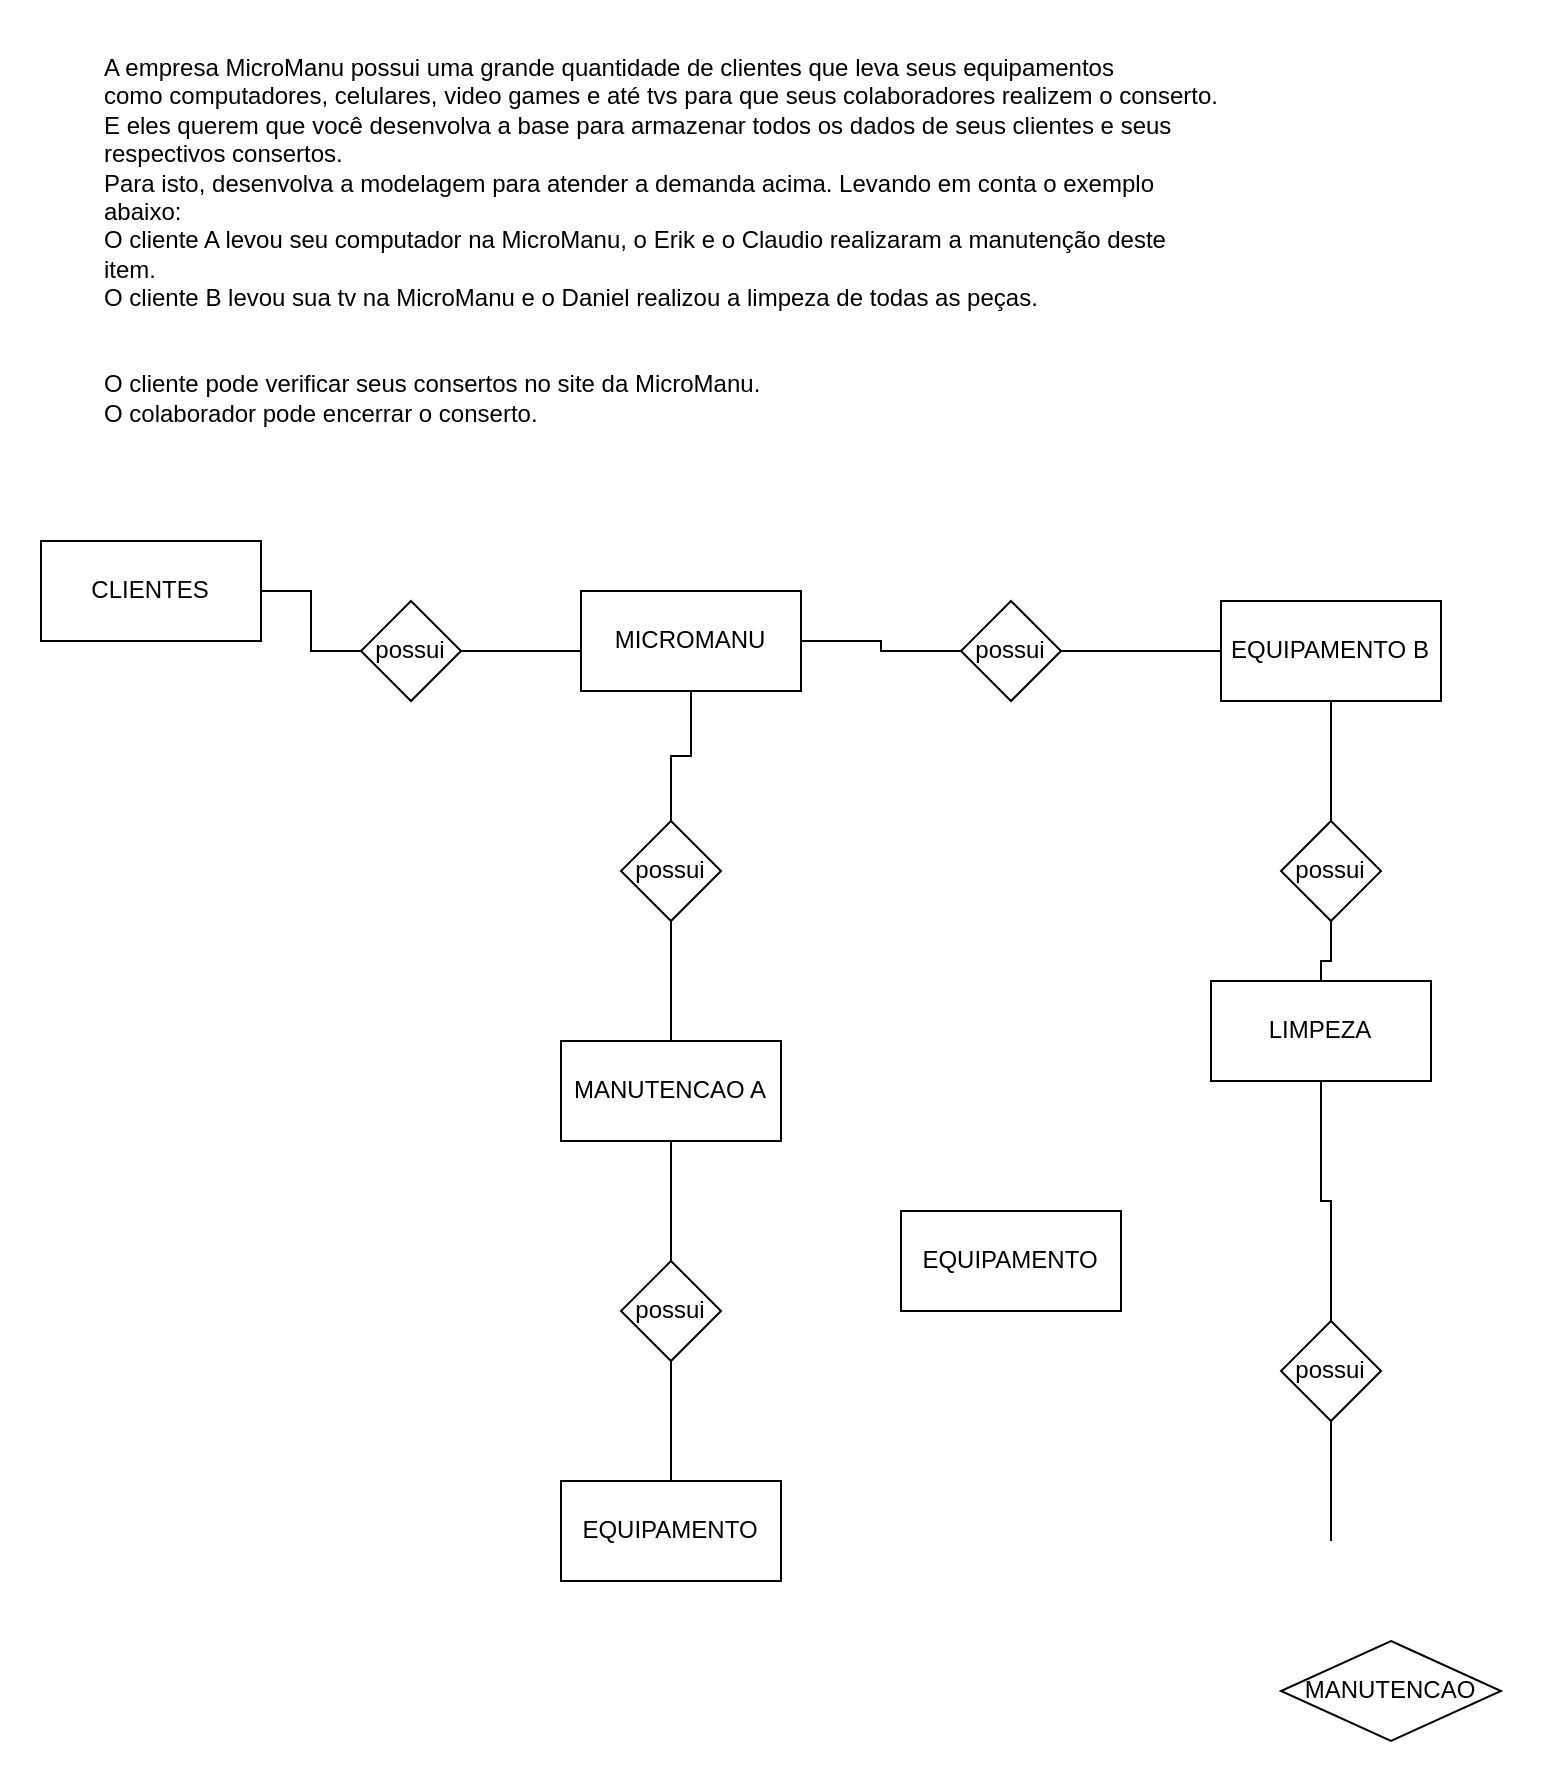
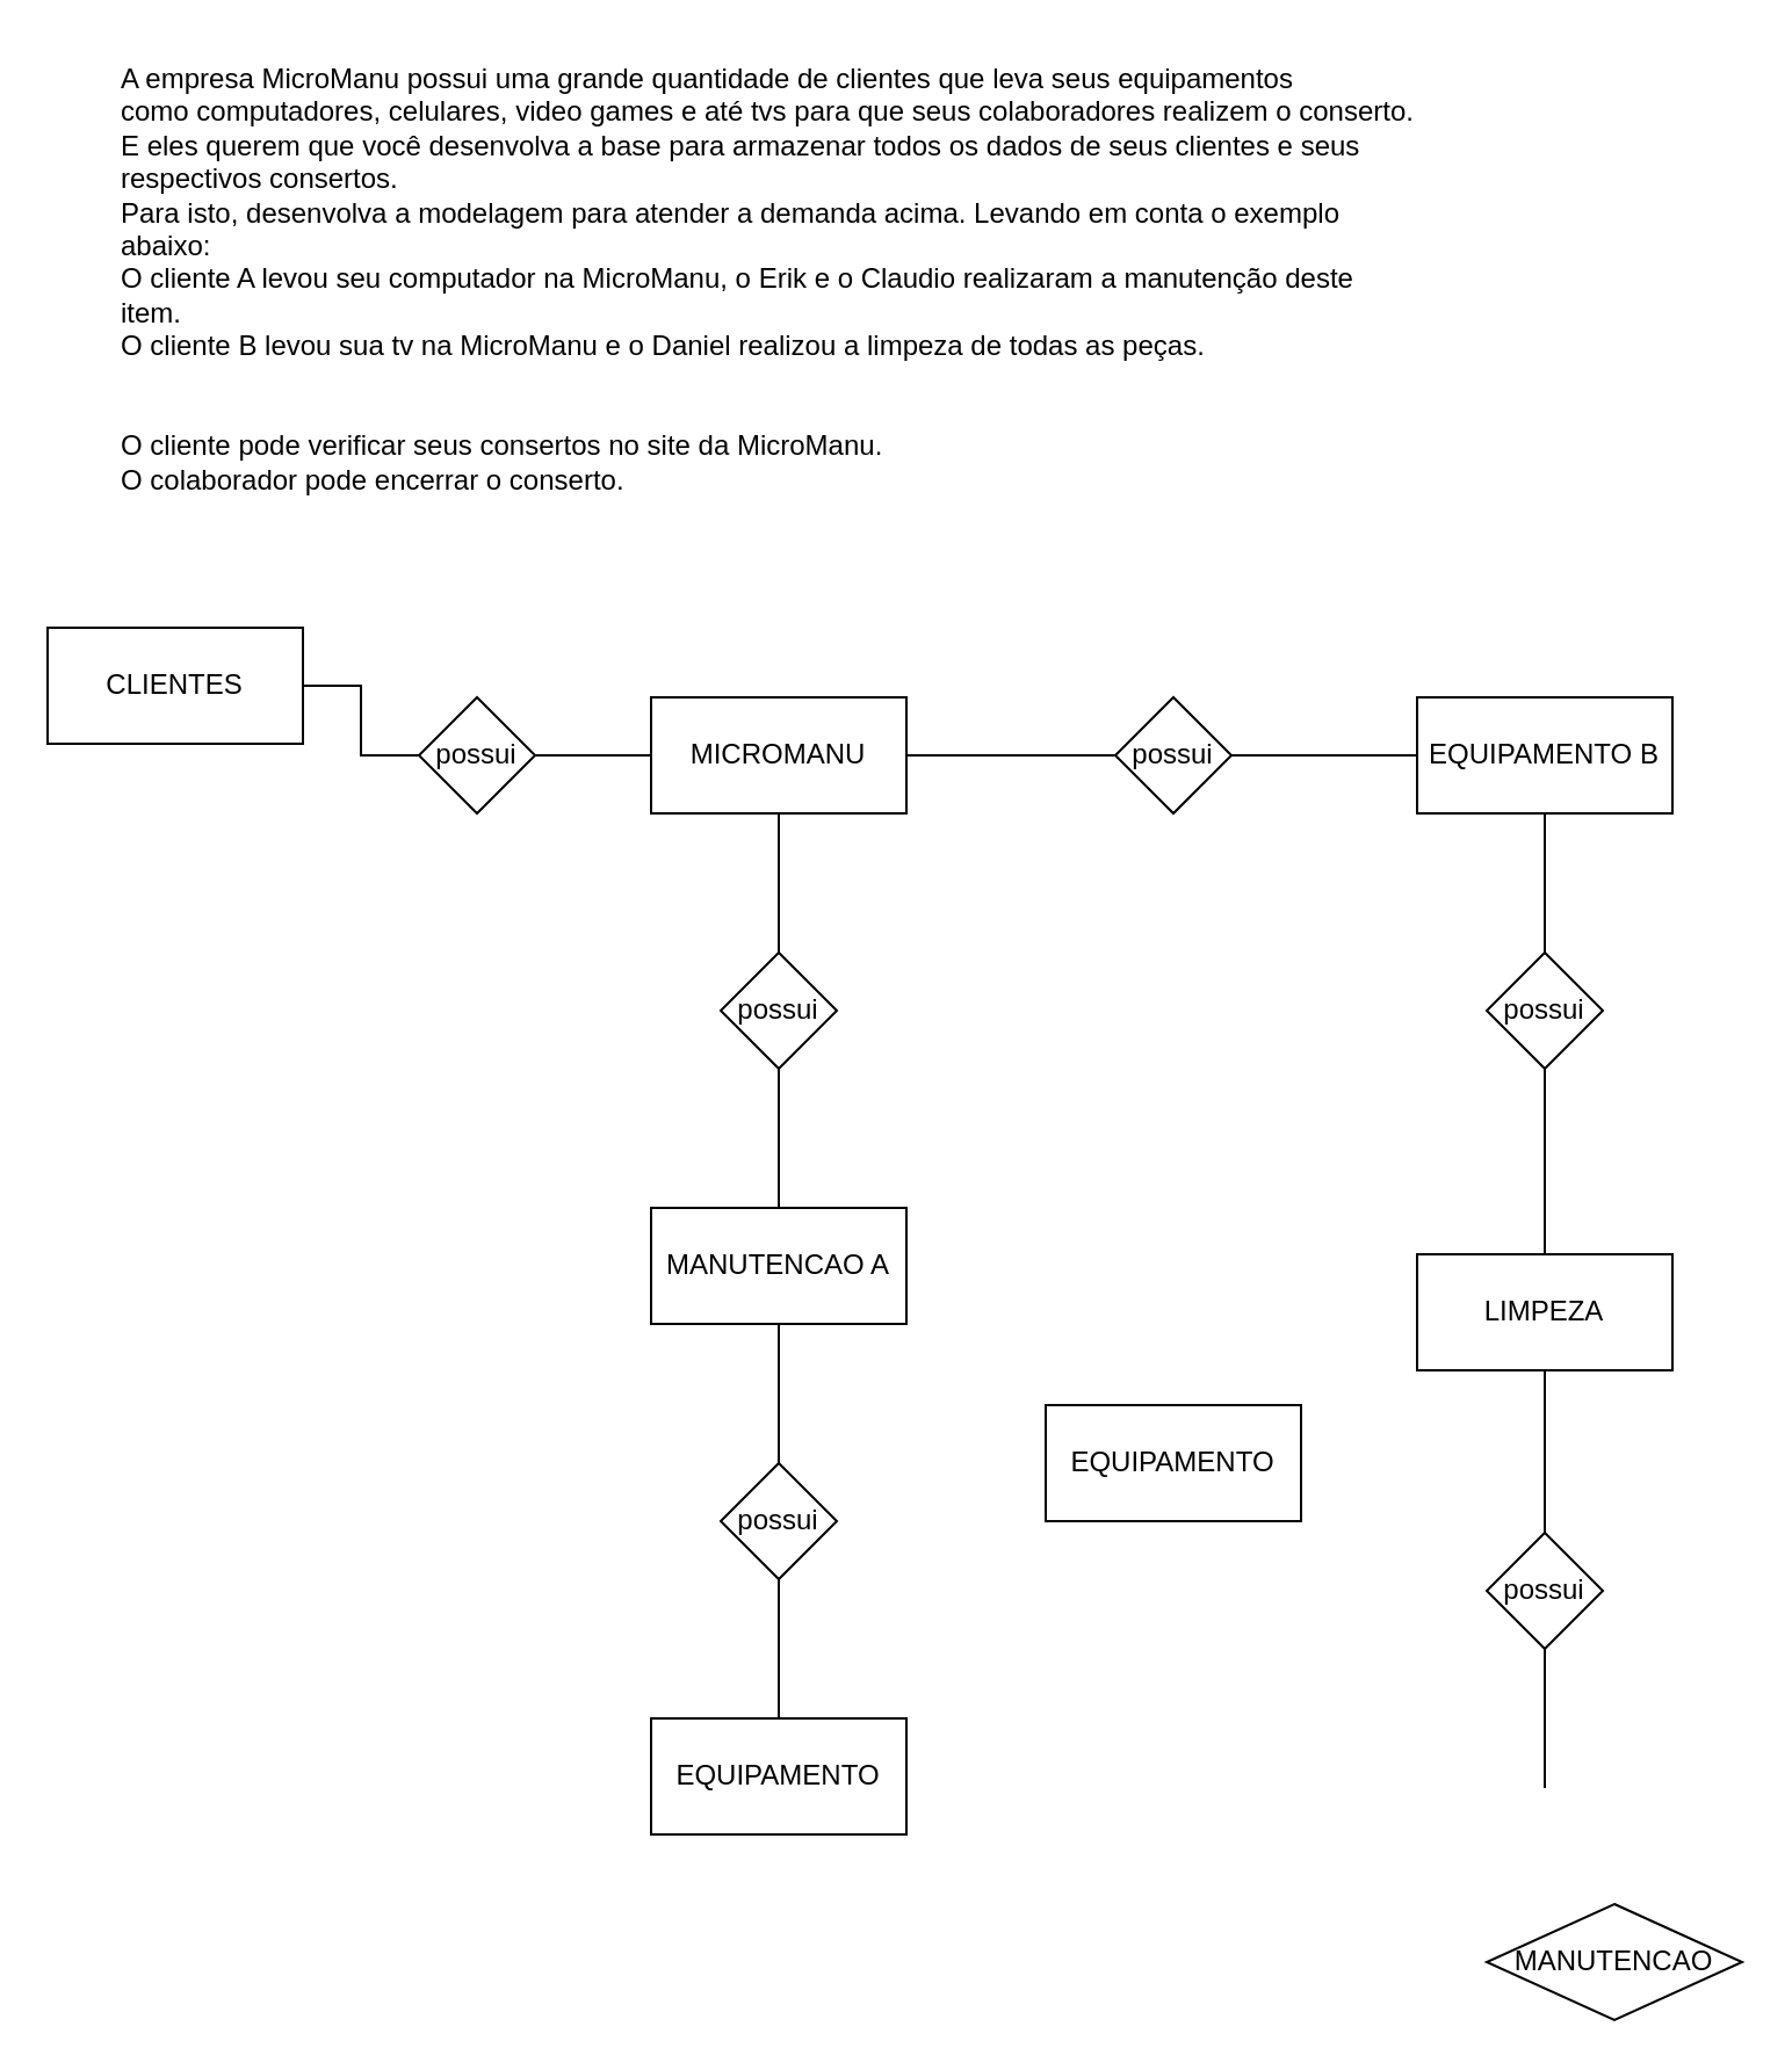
  <mxCell id="0" />
  <mxCell id="1" parent="0" />
  <mxCell id="2" value="A empresa MicroManu possui uma grande quantidade de clientes que leva seus equipamentos &#10;como computadores, celulares, video games e até tvs para que seus colaboradores realizem o conserto.&#10;E eles querem que você desenvolva a base para armazenar todos os dados de seus clientes e seus respectivos consertos.&#10;Para isto, desenvolva a modelagem para atender a demanda acima. Levando em conta o exemplo abaixo:&#10;O cliente A levou seu computador na MicroManu, o Erik e o Claudio realizaram a manutenção deste item.&#10;O cliente B levou sua tv na MicroManu e o Daniel realizou a limpeza de todas as peças.&#10;&#10;&#10;O cliente pode verificar seus consertos no site da MicroManu.&#10;O colaborador pode encerrar o conserto." style="text;whiteSpace=wrap;" vertex="1" parent="1"><mxGeometry x="50" width="560" height="230" as="geometry" y="20" /></mxCell>
  <mxCell id="3" style="edgeStyle=orthogonalEdgeStyle;rounded=0;orthogonalLoop=1;jettySize=auto;html=1;entryX=0.5;entryY=0;entryDx=0;entryDy=0;endArrow=none;endFill=0;" edge="1" parent="1" source="4" target="14"><mxGeometry relative="1" as="geometry" /></mxCell>
- <mxCell id="4" value="MICROMANU" style="html=1;whiteSpace=wrap;" vertex="1" parent="1"><mxGeometry x="290" y="295" width="110" height="50" as="geometry" /></mxCell>
+ <mxCell id="4" value="MICROMANU" style="html=1;whiteSpace=wrap;" vertex="1" parent="1"><mxGeometry x="280" y="300" width="110" height="50" as="geometry" /></mxCell>
  <mxCell id="5" value="MANUTENCAO A" style="html=1;whiteSpace=wrap;" vertex="1" parent="1"><mxGeometry x="280" y="520" width="110" height="50" as="geometry" /></mxCell>
  <mxCell id="6" value="EQUIPAMENTO B" style="html=1;whiteSpace=wrap;" vertex="1" parent="1"><mxGeometry x="610" y="300" width="110" height="50" as="geometry" /></mxCell>
  <mxCell id="7" value="MANUTENCAO" style="rhombus;html=1;whiteSpace=wrap;" vertex="1" parent="1"><mxGeometry x="640" y="820" width="110" height="50" as="geometry" /></mxCell>
- <mxCell id="8" value="LIMPEZA" style="html=1;whiteSpace=wrap;" vertex="1" parent="1"><mxGeometry x="605" y="490" width="110" height="50" as="geometry" /></mxCell>
+ <mxCell id="8" value="LIMPEZA" style="html=1;whiteSpace=wrap;" vertex="1" parent="1"><mxGeometry x="610" y="540" width="110" height="50" as="geometry" /></mxCell>
  <mxCell id="9" style="edgeStyle=orthogonalEdgeStyle;rounded=0;orthogonalLoop=1;jettySize=auto;html=1;endArrow=none;endFill=0;" edge="1" parent="1" source="10" target="12"><mxGeometry relative="1" as="geometry" /></mxCell>
  <mxCell id="10" value="CLIENTES" style="html=1;whiteSpace=wrap;" vertex="1" parent="1"><mxGeometry x="20" y="270" width="110" height="50" as="geometry" /></mxCell>
  <mxCell id="11" style="edgeStyle=orthogonalEdgeStyle;rounded=0;orthogonalLoop=1;jettySize=auto;html=1;entryX=0;entryY=0.5;entryDx=0;entryDy=0;endArrow=none;endFill=0;" edge="1" parent="1" source="12" target="4"><mxGeometry relative="1" as="geometry"><Array as="points"><mxPoint x="250" y="325" /><mxPoint x="250" y="325" /></Array></mxGeometry></mxCell>
  <mxCell id="12" value="possui" style="rhombus;whiteSpace=wrap;html=1;" vertex="1" parent="1"><mxGeometry x="180" y="300" width="50" height="50" as="geometry" /></mxCell>
  <mxCell id="13" style="edgeStyle=orthogonalEdgeStyle;rounded=0;orthogonalLoop=1;jettySize=auto;html=1;entryX=0.5;entryY=0;entryDx=0;entryDy=0;endArrow=none;endFill=0;" edge="1" parent="1" source="14" target="5"><mxGeometry relative="1" as="geometry"><mxPoint x="335" y="540" as="targetPoint" /></mxGeometry></mxCell>
  <mxCell id="14" value="possui" style="rhombus;whiteSpace=wrap;html=1;" vertex="1" parent="1"><mxGeometry x="310" y="410" width="50" height="50" as="geometry" /></mxCell>
  <mxCell id="15" style="edgeStyle=orthogonalEdgeStyle;rounded=0;orthogonalLoop=1;jettySize=auto;html=1;entryX=0.5;entryY=1;entryDx=0;entryDy=0;endArrow=none;endFill=0;" edge="1" parent="1" source="17" target="5"><mxGeometry relative="1" as="geometry" /></mxCell>
  <mxCell id="16" style="edgeStyle=orthogonalEdgeStyle;rounded=0;orthogonalLoop=1;jettySize=auto;html=1;endArrow=none;endFill=0;entryX=0.5;entryY=0;entryDx=0;entryDy=0;" edge="1" parent="1" source="17" target="25"><mxGeometry relative="1" as="geometry"><mxPoint x="335" y="740" as="targetPoint" /></mxGeometry></mxCell>
  <mxCell id="17" value="possui" style="rhombus;whiteSpace=wrap;html=1;" vertex="1" parent="1"><mxGeometry x="310" y="630" width="50" height="50" as="geometry" /></mxCell>
  <mxCell id="18" style="edgeStyle=orthogonalEdgeStyle;rounded=0;orthogonalLoop=1;jettySize=auto;html=1;entryX=1;entryY=0.5;entryDx=0;entryDy=0;endArrow=none;endFill=0;" edge="1" parent="1" source="20" target="4"><mxGeometry relative="1" as="geometry" /></mxCell>
  <mxCell id="19" style="edgeStyle=orthogonalEdgeStyle;rounded=0;orthogonalLoop=1;jettySize=auto;html=1;exitX=1;exitY=0.5;exitDx=0;exitDy=0;entryX=0;entryY=0.5;entryDx=0;entryDy=0;endArrow=none;endFill=0;" edge="1" parent="1" source="20" target="6"><mxGeometry relative="1" as="geometry" /></mxCell>
  <mxCell id="20" value="possui" style="rhombus;whiteSpace=wrap;html=1;" vertex="1" parent="1"><mxGeometry x="480" y="300" width="50" height="50" as="geometry" /></mxCell>
  <mxCell id="21" style="edgeStyle=orthogonalEdgeStyle;rounded=0;orthogonalLoop=1;jettySize=auto;html=1;entryX=0.5;entryY=1;entryDx=0;entryDy=0;endArrow=none;endFill=0;" edge="1" parent="1" source="23" target="6"><mxGeometry relative="1" as="geometry" /></mxCell>
  <mxCell id="22" style="edgeStyle=orthogonalEdgeStyle;rounded=0;orthogonalLoop=1;jettySize=auto;html=1;entryX=0.5;entryY=0;entryDx=0;entryDy=0;endArrow=none;endFill=0;" edge="1" parent="1" source="23" target="8"><mxGeometry relative="1" as="geometry" /></mxCell>
  <mxCell id="23" value="possui" style="rhombus;whiteSpace=wrap;html=1;" vertex="1" parent="1"><mxGeometry x="640" y="410" width="50" height="50" as="geometry" /></mxCell>
  <mxCell id="24" value="EQUIPAMENTO" style="html=1;whiteSpace=wrap;" vertex="1" parent="1"><mxGeometry x="450" y="605" width="110" height="50" as="geometry" /></mxCell>
  <mxCell id="25" value="EQUIPAMENTO" style="html=1;whiteSpace=wrap;" vertex="1" parent="1"><mxGeometry x="280" y="740" width="110" height="50" as="geometry" /></mxCell>
  <mxCell id="26" style="edgeStyle=orthogonalEdgeStyle;rounded=0;orthogonalLoop=1;jettySize=auto;html=1;entryX=0.5;entryY=1;entryDx=0;entryDy=0;endArrow=none;endFill=0;" edge="1" source="28" parent="1" target="8"><mxGeometry relative="1" as="geometry"><mxPoint x="665" y="600" as="targetPoint" /></mxGeometry></mxCell>
  <mxCell id="27" style="edgeStyle=orthogonalEdgeStyle;rounded=0;orthogonalLoop=1;jettySize=auto;html=1;endArrow=none;endFill=0;entryX=0.5;entryY=0;entryDx=0;entryDy=0;" edge="1" source="28" parent="1"><mxGeometry relative="1" as="geometry"><mxPoint x="665" y="770" as="targetPoint" /></mxGeometry></mxCell>
  <mxCell id="28" value="possui" style="rhombus;whiteSpace=wrap;html=1;" vertex="1" parent="1"><mxGeometry x="640" y="660" width="50" height="50" as="geometry" /></mxCell>
